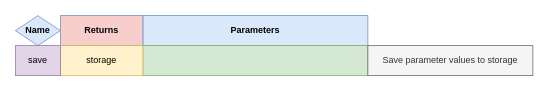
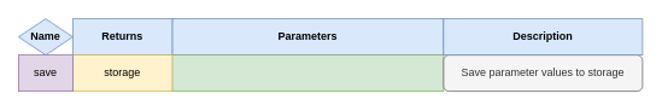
  <mxCell id="0" />
  <mxCell id="1" parent="0" />
  <mxCell id="2" value="&lt;b&gt;Name&lt;/b&gt;" style="rhombus;whiteSpace=wrap;html=1;align=center;fillColor=#dae8fc;strokeColor=#6c8ebf;" parent="1" vertex="1"><mxGeometry x="20" y="20" width="60" height="40" as="geometry" /></mxCell>
  <mxCell id="3" value="&lt;b&gt;Parameters&lt;/b&gt;" style="rounded=0;whiteSpace=wrap;html=1;align=center;fillColor=#dae8fc;strokeColor=#6c8ebf;" parent="1" vertex="1"><mxGeometry x="190" y="20" width="300" height="40" as="geometry" /></mxCell>
- <mxCell id="4" value="&lt;b&gt;Returns&lt;/b&gt;" style="rounded=0;whiteSpace=wrap;html=1;align=center;fillColor=#f8cecc;strokeColor=#6c8ebf;" parent="1" vertex="1"><mxGeometry x="80" y="20" width="110" height="40" as="geometry" /></mxCell>
+ <mxCell id="4" value="&lt;b&gt;Returns&lt;/b&gt;" style="rounded=0;whiteSpace=wrap;html=1;align=center;fillColor=#dae8fc;strokeColor=#6c8ebf;" parent="1" vertex="1"><mxGeometry x="80" y="20" width="110" height="40" as="geometry" /></mxCell>
  <mxCell id="5" value="" style="rounded=0;whiteSpace=wrap;html=1;fillColor=#d5e8d4;strokeColor=#82b366;" parent="1" vertex="1"><mxGeometry x="190" y="60" width="300" height="40" as="geometry" /></mxCell>
- <mxCell id="6" value="Save parameter values to storage" style="rounded=0;whiteSpace=wrap;html=1;fillColor=#f5f5f5;strokeColor=#666666;fontColor=#333333;" parent="1" vertex="1"><mxGeometry x="490" y="60" width="220" height="40" as="geometry" /></mxCell>
+ <mxCell id="6" value="Save parameter values to storage" style="whiteSpace=wrap;html=1;fillColor=#f5f5f5;strokeColor=#666666;fontColor=#333333;rounded=1;" parent="1" vertex="1"><mxGeometry x="490" y="60" width="220" height="40" as="geometry" /></mxCell>
  <mxCell id="7" value="storage" style="rounded=0;whiteSpace=wrap;html=1;fillColor=#fff2cc;strokeColor=#d6b656;" parent="1" vertex="1"><mxGeometry x="80" y="60" width="110" height="40" as="geometry" /></mxCell>
  <mxCell id="8" value="save" style="rounded=0;whiteSpace=wrap;html=1;fillColor=#e1d5e7;strokeColor=#9673a6;" parent="1" vertex="1"><mxGeometry x="20" y="60" width="60" height="40" as="geometry" /></mxCell>
+ <mxCell id="9" value="&lt;b&gt;Description&lt;/b&gt;" style="rounded=0;whiteSpace=wrap;html=1;align=center;fillColor=#dae8fc;strokeColor=#6c8ebf;" parent="1" vertex="1"><mxGeometry x="490" y="20" width="220" height="40" as="geometry" /></mxCell>
